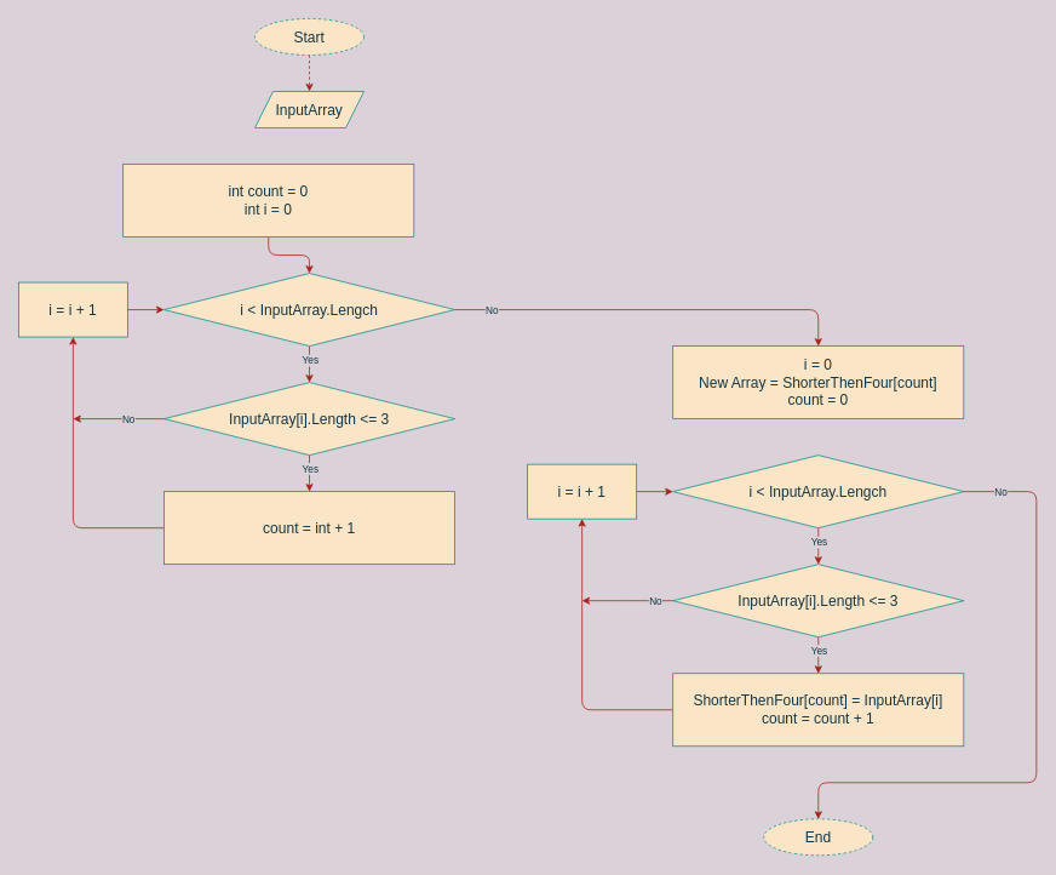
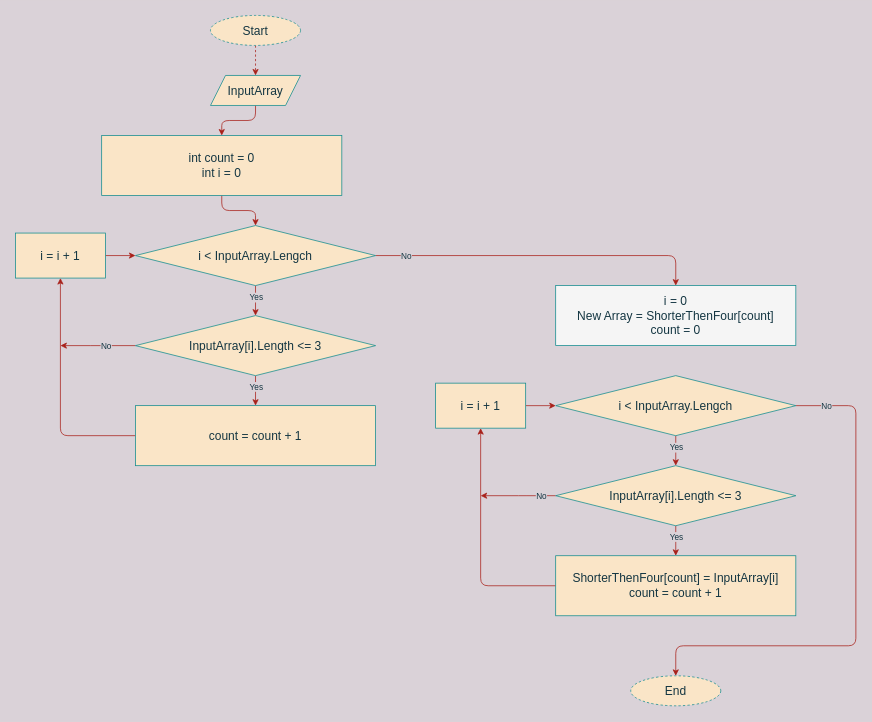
  <mxCell id="0" />
  <mxCell id="1" parent="0" />
  <mxCell id="2" style="edgeStyle=orthogonalEdgeStyle;curved=0;rounded=1;sketch=0;orthogonalLoop=1;jettySize=auto;html=1;entryX=0.5;entryY=0;entryDx=0;entryDy=0;strokeColor=#A8201A;fillColor=#FAE5C7;fontColor=#143642;labelBackgroundColor=#DAD2D8;dashed=1;" edge="1" parent="1" source="3" target="5"><mxGeometry relative="1" as="geometry" /></mxCell>
  <mxCell id="3" value="Start" style="ellipse;whiteSpace=wrap;html=1;fontSize=16;fontStyle=0;fillColor=#FAE5C7;strokeColor=#0F8B8D;fontColor=#143642;dashed=1;" vertex="1" parent="1"><mxGeometry x="280" y="20" width="120" height="40" as="geometry" /></mxCell>
+ <mxCell id="4" style="edgeStyle=orthogonalEdgeStyle;curved=0;rounded=1;sketch=0;orthogonalLoop=1;jettySize=auto;html=1;entryX=0.5;entryY=0;entryDx=0;entryDy=0;strokeColor=#A8201A;fillColor=#FAE5C7;fontColor=#143642;labelBackgroundColor=#DAD2D8;" edge="1" parent="1" source="5" target="7"><mxGeometry relative="1" as="geometry" /></mxCell>
  <mxCell id="5" value="InputArray" style="shape=parallelogram;perimeter=parallelogramPerimeter;whiteSpace=wrap;html=1;fixedSize=1;fontSize=16;fontStyle=0;fillColor=#FAE5C7;strokeColor=#0F8B8D;fontColor=#143642;" vertex="1" parent="1"><mxGeometry x="280" y="100" width="120" height="40" as="geometry" /></mxCell>
  <mxCell id="6" style="edgeStyle=orthogonalEdgeStyle;curved=0;rounded=1;sketch=0;orthogonalLoop=1;jettySize=auto;html=1;entryX=0.5;entryY=0;entryDx=0;entryDy=0;strokeColor=#A8201A;fillColor=#FAE5C7;fontColor=#143642;" edge="1" parent="1" source="7" target="26"><mxGeometry relative="1" as="geometry" /></mxCell>
  <mxCell id="7" value="int count = 0&lt;br style=&quot;font-size: 16px&quot;&gt;int i = 0" style="rounded=0;whiteSpace=wrap;html=1;fontSize=16;fontStyle=0;fillColor=#FAE5C7;strokeColor=#0F8B8D;fontColor=#143642;" vertex="1" parent="1"><mxGeometry x="135" y="180" width="320" height="80" as="geometry" /></mxCell>
  <mxCell id="8" style="edgeStyle=orthogonalEdgeStyle;curved=0;rounded=1;sketch=0;orthogonalLoop=1;jettySize=auto;html=1;entryX=0.5;entryY=0;entryDx=0;entryDy=0;strokeColor=#A8201A;fillColor=#FAE5C7;fontColor=#143642;labelBackgroundColor=#DAD2D8;" edge="1" parent="1" source="11" target="16"><mxGeometry relative="1" as="geometry" /></mxCell>
  <mxCell id="9" value="Yes" style="edgeLabel;html=1;align=center;verticalAlign=middle;resizable=0;points=[];fontColor=#143642;labelBackgroundColor=#DAD2D8;" vertex="1" connectable="0" parent="8"><mxGeometry x="-0.27" relative="1" as="geometry"><mxPoint as="offset" /></mxGeometry></mxCell>
  <mxCell id="10" style="edgeStyle=orthogonalEdgeStyle;curved=0;rounded=1;sketch=0;orthogonalLoop=1;jettySize=auto;html=1;entryX=0.5;entryY=0;entryDx=0;entryDy=0;strokeColor=#A8201A;fillColor=#FAE5C7;fontColor=#143642;labelBackgroundColor=#DAD2D8;" edge="1" parent="1" source="11" target="22"><mxGeometry relative="1" as="geometry"><Array as="points"><mxPoint x="1140" y="540" /><mxPoint x="1140" y="860" /><mxPoint x="900" y="860" /></Array></mxGeometry></mxCell>
  <mxCell id="11" value="i &amp;lt; InputArray.Lengch" style="rhombus;whiteSpace=wrap;html=1;fontSize=16;fontStyle=0;fillColor=#FAE5C7;strokeColor=#0F8B8D;fontColor=#143642;" vertex="1" parent="1"><mxGeometry x="740" y="500" width="320" height="80" as="geometry" /></mxCell>
  <mxCell id="12" style="edgeStyle=orthogonalEdgeStyle;curved=0;rounded=1;sketch=0;orthogonalLoop=1;jettySize=auto;html=1;entryX=0.5;entryY=0;entryDx=0;entryDy=0;strokeColor=#A8201A;fillColor=#FAE5C7;fontColor=#143642;labelBackgroundColor=#DAD2D8;" edge="1" parent="1" source="16" target="21"><mxGeometry relative="1" as="geometry" /></mxCell>
  <mxCell id="13" value="Yes" style="edgeLabel;html=1;align=center;verticalAlign=middle;resizable=0;points=[];fontColor=#143642;labelBackgroundColor=#DAD2D8;" vertex="1" connectable="0" parent="12"><mxGeometry x="-0.29" relative="1" as="geometry"><mxPoint as="offset" /></mxGeometry></mxCell>
  <mxCell id="14" style="edgeStyle=orthogonalEdgeStyle;curved=0;rounded=1;sketch=0;orthogonalLoop=1;jettySize=auto;html=1;strokeColor=#A8201A;fillColor=#FAE5C7;fontColor=#143642;labelBackgroundColor=#DAD2D8;" edge="1" parent="1" source="16"><mxGeometry relative="1" as="geometry"><mxPoint x="640" y="660" as="targetPoint" /></mxGeometry></mxCell>
  <mxCell id="15" value="No" style="edgeLabel;html=1;align=center;verticalAlign=middle;resizable=0;points=[];fontColor=#143642;labelBackgroundColor=#DAD2D8;" vertex="1" connectable="0" parent="14"><mxGeometry x="0.42" relative="1" as="geometry"><mxPoint x="50.86" as="offset" /></mxGeometry></mxCell>
  <mxCell id="16" value="InputArray[i].Length &amp;lt;= 3" style="rhombus;whiteSpace=wrap;html=1;fontSize=16;fontStyle=0;fillColor=#FAE5C7;strokeColor=#0F8B8D;fontColor=#143642;" vertex="1" parent="1"><mxGeometry x="740" y="620" width="320" height="80" as="geometry" /></mxCell>
  <mxCell id="17" style="edgeStyle=orthogonalEdgeStyle;curved=0;rounded=1;sketch=0;orthogonalLoop=1;jettySize=auto;html=1;entryX=0;entryY=0.5;entryDx=0;entryDy=0;strokeColor=#A8201A;fillColor=#FAE5C7;fontColor=#143642;labelBackgroundColor=#DAD2D8;" edge="1" parent="1" source="19" target="11"><mxGeometry relative="1" as="geometry" /></mxCell>
  <mxCell id="18" value="No" style="edgeLabel;html=1;align=center;verticalAlign=middle;resizable=0;points=[];fontColor=#143642;labelBackgroundColor=#DAD2D8;" vertex="1" connectable="0" parent="17"><mxGeometry x="-0.31" y="-1" relative="1" as="geometry"><mxPoint x="386.29" y="-1" as="offset" /></mxGeometry></mxCell>
  <mxCell id="19" value="i = i + 1" style="rounded=0;whiteSpace=wrap;html=1;fontSize=16;fontStyle=0;fillColor=#FAE5C7;strokeColor=#0F8B8D;fontColor=#143642;" vertex="1" parent="1"><mxGeometry x="580" y="510" width="120" height="60" as="geometry" /></mxCell>
  <mxCell id="20" style="edgeStyle=orthogonalEdgeStyle;curved=0;rounded=1;sketch=0;orthogonalLoop=1;jettySize=auto;html=1;entryX=0.5;entryY=1;entryDx=0;entryDy=0;strokeColor=#A8201A;fillColor=#FAE5C7;fontColor=#143642;labelBackgroundColor=#DAD2D8;" edge="1" parent="1" source="21" target="19"><mxGeometry relative="1" as="geometry" /></mxCell>
  <mxCell id="21" value="ShorterThenFour[count] = InputArray[i]&lt;br&gt;count = count + 1" style="rounded=0;whiteSpace=wrap;html=1;fontSize=16;fontStyle=0;fillColor=#FAE5C7;strokeColor=#0F8B8D;fontColor=#143642;" vertex="1" parent="1"><mxGeometry x="740" y="740" width="320" height="80" as="geometry" /></mxCell>
  <mxCell id="22" value="End" style="ellipse;whiteSpace=wrap;html=1;fontSize=16;fontStyle=0;fillColor=#FAE5C7;strokeColor=#0F8B8D;fontColor=#143642;dashed=1;" vertex="1" parent="1"><mxGeometry x="840" y="900" width="120" height="40" as="geometry" /></mxCell>
  <mxCell id="23" style="edgeStyle=orthogonalEdgeStyle;curved=0;rounded=1;sketch=0;orthogonalLoop=1;jettySize=auto;html=1;entryX=0.5;entryY=0;entryDx=0;entryDy=0;strokeColor=#A8201A;fillColor=#FAE5C7;fontColor=#143642;labelBackgroundColor=#DAD2D8;" edge="1" source="26" target="31" parent="1"><mxGeometry relative="1" as="geometry" /></mxCell>
  <mxCell id="24" value="Yes" style="edgeLabel;html=1;align=center;verticalAlign=middle;resizable=0;points=[];fontColor=#143642;labelBackgroundColor=#DAD2D8;" vertex="1" connectable="0" parent="23"><mxGeometry x="-0.27" relative="1" as="geometry"><mxPoint as="offset" /></mxGeometry></mxCell>
  <mxCell id="25" style="edgeStyle=orthogonalEdgeStyle;curved=0;rounded=1;sketch=0;orthogonalLoop=1;jettySize=auto;html=1;entryX=0.5;entryY=0;entryDx=0;entryDy=0;strokeColor=#A8201A;fillColor=#FAE5C7;fontColor=#143642;" edge="1" parent="1" source="26" target="37"><mxGeometry relative="1" as="geometry" /></mxCell>
  <mxCell id="26" value="i &amp;lt; InputArray.Lengch" style="rhombus;whiteSpace=wrap;html=1;fontSize=16;fontStyle=0;fillColor=#FAE5C7;strokeColor=#0F8B8D;fontColor=#143642;" vertex="1" parent="1"><mxGeometry x="180" y="300" width="320" height="80" as="geometry" /></mxCell>
  <mxCell id="27" style="edgeStyle=orthogonalEdgeStyle;curved=0;rounded=1;sketch=0;orthogonalLoop=1;jettySize=auto;html=1;entryX=0.5;entryY=0;entryDx=0;entryDy=0;strokeColor=#A8201A;fillColor=#FAE5C7;fontColor=#143642;labelBackgroundColor=#DAD2D8;" edge="1" source="31" target="36" parent="1"><mxGeometry relative="1" as="geometry" /></mxCell>
  <mxCell id="28" value="Yes" style="edgeLabel;html=1;align=center;verticalAlign=middle;resizable=0;points=[];fontColor=#143642;labelBackgroundColor=#DAD2D8;" vertex="1" connectable="0" parent="27"><mxGeometry x="-0.29" relative="1" as="geometry"><mxPoint as="offset" /></mxGeometry></mxCell>
  <mxCell id="29" style="edgeStyle=orthogonalEdgeStyle;curved=0;rounded=1;sketch=0;orthogonalLoop=1;jettySize=auto;html=1;strokeColor=#A8201A;fillColor=#FAE5C7;fontColor=#143642;labelBackgroundColor=#DAD2D8;" edge="1" source="31" parent="1"><mxGeometry relative="1" as="geometry"><mxPoint x="80" y="460" as="targetPoint" /></mxGeometry></mxCell>
  <mxCell id="30" value="No" style="edgeLabel;html=1;align=center;verticalAlign=middle;resizable=0;points=[];fontColor=#143642;labelBackgroundColor=#DAD2D8;" vertex="1" connectable="0" parent="29"><mxGeometry x="0.42" relative="1" as="geometry"><mxPoint x="30.86" as="offset" /></mxGeometry></mxCell>
  <mxCell id="31" value="InputArray[i].Length &amp;lt;= 3" style="rhombus;whiteSpace=wrap;html=1;fontSize=16;fontStyle=0;fillColor=#FAE5C7;strokeColor=#0F8B8D;fontColor=#143642;" vertex="1" parent="1"><mxGeometry x="180" y="420" width="320" height="80" as="geometry" /></mxCell>
  <mxCell id="32" style="edgeStyle=orthogonalEdgeStyle;curved=0;rounded=1;sketch=0;orthogonalLoop=1;jettySize=auto;html=1;entryX=0;entryY=0.5;entryDx=0;entryDy=0;strokeColor=#A8201A;fillColor=#FAE5C7;fontColor=#143642;labelBackgroundColor=#DAD2D8;" edge="1" source="34" target="26" parent="1"><mxGeometry relative="1" as="geometry" /></mxCell>
  <mxCell id="33" value="No" style="edgeLabel;html=1;align=center;verticalAlign=middle;resizable=0;points=[];fontColor=#143642;labelBackgroundColor=#DAD2D8;" vertex="1" connectable="0" parent="32"><mxGeometry x="-0.31" y="-1" relative="1" as="geometry"><mxPoint x="386.29" y="-1" as="offset" /></mxGeometry></mxCell>
  <mxCell id="34" value="i = i + 1" style="rounded=0;whiteSpace=wrap;html=1;fontSize=16;fontStyle=0;fillColor=#FAE5C7;strokeColor=#0F8B8D;fontColor=#143642;" vertex="1" parent="1"><mxGeometry x="20" y="310" width="120" height="60" as="geometry" /></mxCell>
  <mxCell id="35" style="edgeStyle=orthogonalEdgeStyle;curved=0;rounded=1;sketch=0;orthogonalLoop=1;jettySize=auto;html=1;entryX=0.5;entryY=1;entryDx=0;entryDy=0;strokeColor=#A8201A;fillColor=#FAE5C7;fontColor=#143642;labelBackgroundColor=#DAD2D8;" edge="1" source="36" target="34" parent="1"><mxGeometry relative="1" as="geometry" /></mxCell>
- <mxCell id="36" value="count = int + 1" style="rounded=0;whiteSpace=wrap;html=1;fontSize=16;fontStyle=0;fillColor=#FAE5C7;strokeColor=#0F8B8D;fontColor=#143642;" vertex="1" parent="1"><mxGeometry x="180" y="540" width="320" height="80" as="geometry" /></mxCell>
- <mxCell id="37" value="i = 0&lt;br&gt;New Array = ShorterThenFour[count]&lt;br&gt;count = 0" style="rounded=0;whiteSpace=wrap;html=1;fontSize=16;fontStyle=0;fillColor=#FAE5C7;strokeColor=#0F8B8D;fontColor=#143642;" vertex="1" parent="1"><mxGeometry x="740" y="380" width="320" height="80" as="geometry" /></mxCell>
+ <mxCell id="36" value="count = count + 1" style="rounded=0;whiteSpace=wrap;html=1;fontSize=16;fontStyle=0;fillColor=#FAE5C7;strokeColor=#0F8B8D;fontColor=#143642;" vertex="1" parent="1"><mxGeometry x="180" y="540" width="320" height="80" as="geometry" /></mxCell>
+ <mxCell id="37" value="i = 0&lt;br&gt;New Array = ShorterThenFour[count]&lt;br&gt;count = 0" style="rounded=0;whiteSpace=wrap;html=1;fontSize=16;fontStyle=0;fillColor=#f5f5f5;strokeColor=#0F8B8D;fontColor=#143642;" vertex="1" parent="1"><mxGeometry x="740" y="380" width="320" height="80" as="geometry" /></mxCell>
